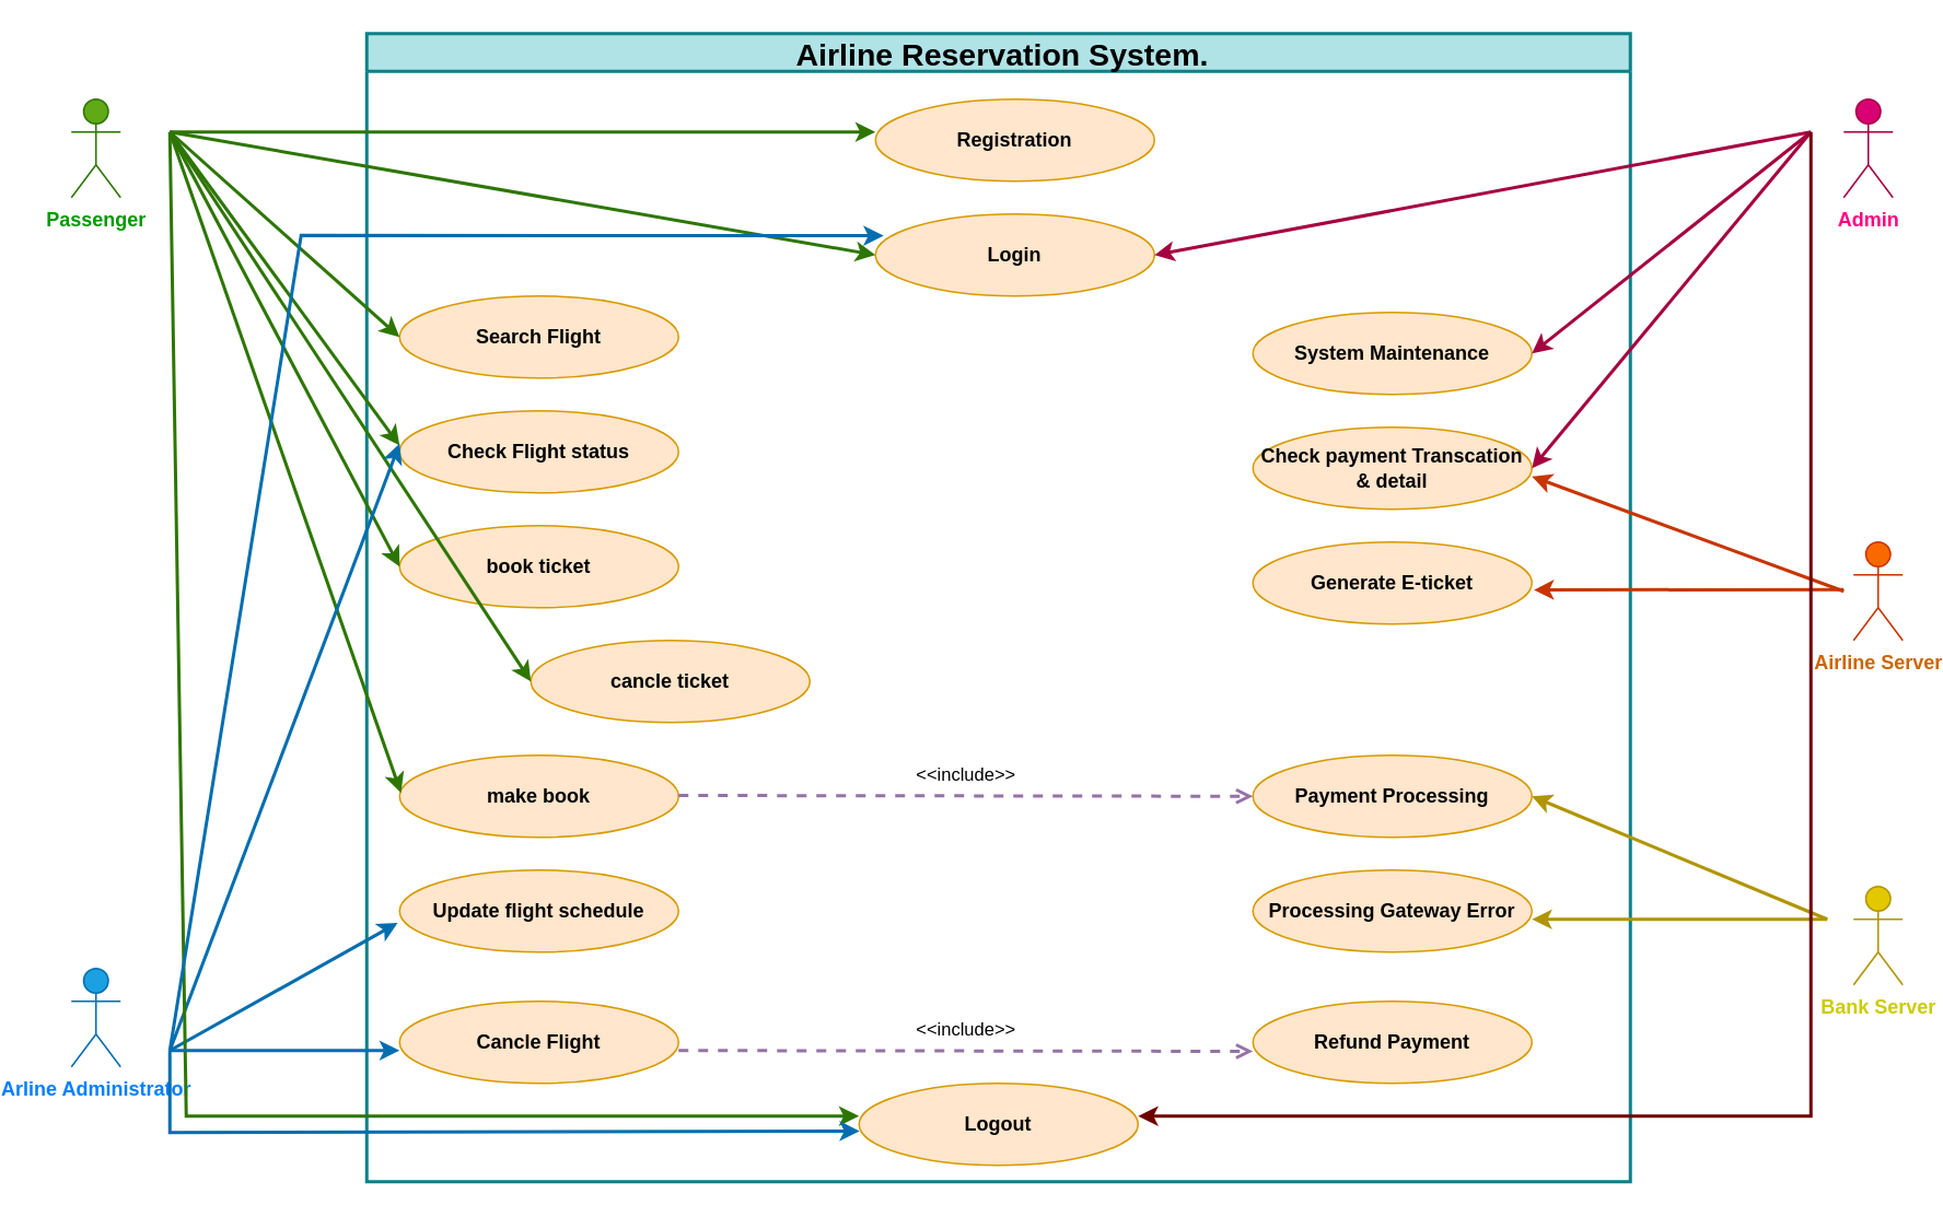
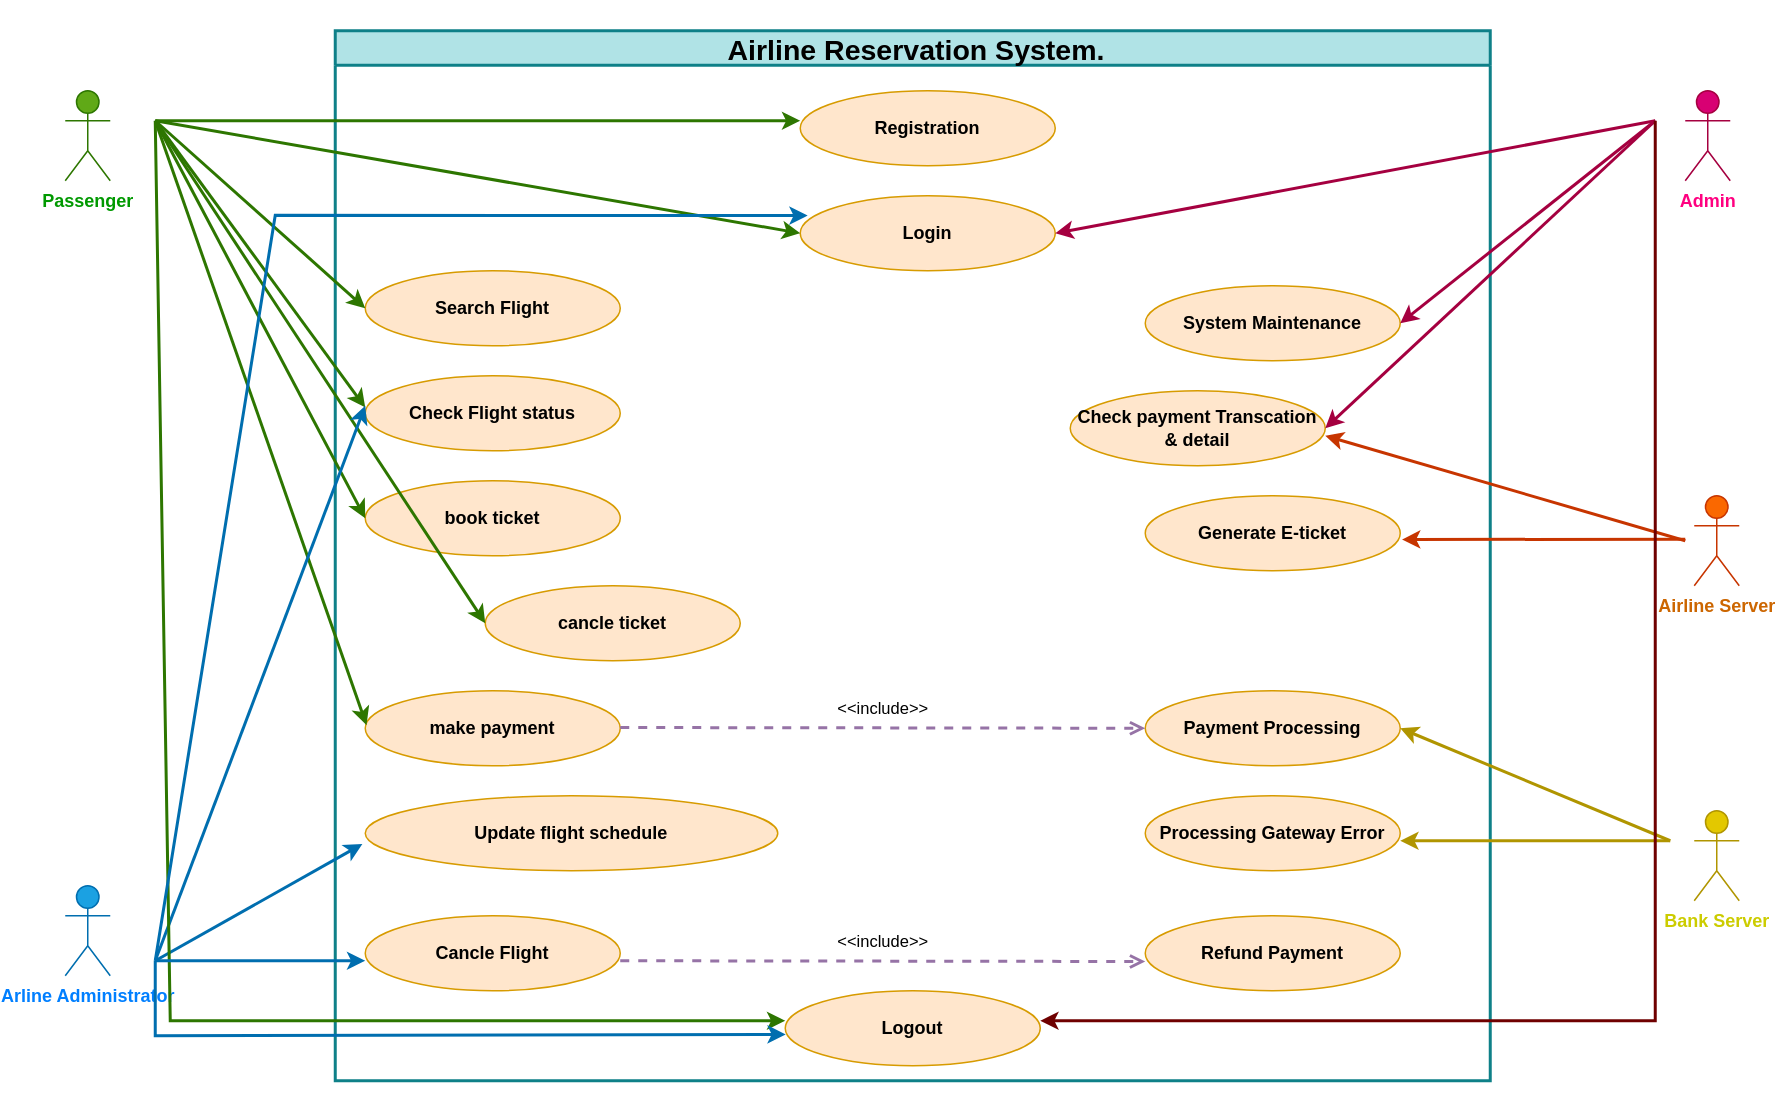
  <mxCell id="0" />
  <mxCell id="1" parent="0" />
  <mxCell id="2" value="&lt;h1 style=&quot;&quot; class=&quot;template-name-title&quot;&gt;&lt;font style=&quot;font-size: 19px;&quot;&gt;&amp;nbsp;Airline Reservation System.&lt;/font&gt;&lt;/h1&gt;" style="swimlane;whiteSpace=wrap;html=1;fontStyle=1;fillColor=#b0e3e6;strokeColor=#0e8088;strokeWidth=2;" parent="1" vertex="1"><mxGeometry x="200" y="20" width="770" height="700" as="geometry" /></mxCell>
  <mxCell id="3" value="Registration" style="ellipse;whiteSpace=wrap;html=1;fontStyle=1;fillColor=#ffe6cc;strokeColor=#d79b00;" parent="2" vertex="1"><mxGeometry x="310" y="40" width="170" height="50" as="geometry" /></mxCell>
  <mxCell id="4" value="Login" style="ellipse;whiteSpace=wrap;html=1;fontStyle=1;fillColor=#ffe6cc;strokeColor=#d79b00;" parent="2" vertex="1"><mxGeometry x="310" y="110" width="170" height="50" as="geometry" /></mxCell>
  <mxCell id="5" value="Logout" style="ellipse;whiteSpace=wrap;html=1;fontStyle=1;fillColor=#ffe6cc;strokeColor=#d79b00;" parent="2" vertex="1"><mxGeometry x="300" y="640" width="170" height="50" as="geometry" /></mxCell>
  <mxCell id="6" value="Search Flight" style="ellipse;whiteSpace=wrap;html=1;fontStyle=1;fillColor=#ffe6cc;strokeColor=#d79b00;" parent="2" vertex="1"><mxGeometry x="20" y="160" width="170" height="50" as="geometry" /></mxCell>
  <mxCell id="7" value="Check Flight status" style="ellipse;whiteSpace=wrap;html=1;fontStyle=1;fillColor=#ffe6cc;strokeColor=#d79b00;" parent="2" vertex="1"><mxGeometry x="20" y="230" width="170" height="50" as="geometry" /></mxCell>
  <mxCell id="8" value="book ticket" style="ellipse;whiteSpace=wrap;html=1;fontStyle=1;fillColor=#ffe6cc;strokeColor=#d79b00;" parent="2" vertex="1"><mxGeometry x="20" y="300" width="170" height="50" as="geometry" /></mxCell>
- <mxCell id="9" value="make book" style="ellipse;whiteSpace=wrap;html=1;fontStyle=1;fillColor=#ffe6cc;strokeColor=#d79b00;" parent="2" vertex="1"><mxGeometry x="20" y="440" width="170" height="50" as="geometry" /></mxCell>
+ <mxCell id="9" value="make payment" style="ellipse;whiteSpace=wrap;html=1;fontStyle=1;fillColor=#ffe6cc;strokeColor=#d79b00;" parent="2" vertex="1"><mxGeometry x="20" y="440" width="170" height="50" as="geometry" /></mxCell>
  <mxCell id="10" value="cancle ticket" style="ellipse;whiteSpace=wrap;html=1;fontStyle=1;fillColor=#ffe6cc;strokeColor=#d79b00;" parent="2" vertex="1"><mxGeometry x="100" y="370" width="170" height="50" as="geometry" /></mxCell>
- <mxCell id="11" value="Update flight schedule" style="ellipse;whiteSpace=wrap;html=1;fontStyle=1;fillColor=#ffe6cc;strokeColor=#d79b00;" parent="2" vertex="1"><mxGeometry x="20" y="510" width="170" height="50" as="geometry" /></mxCell>
+ <mxCell id="11" value="Update flight schedule" style="ellipse;whiteSpace=wrap;html=1;fontStyle=1;fillColor=#ffe6cc;strokeColor=#d79b00;" parent="2" vertex="1"><mxGeometry x="20" y="510" width="275" height="50" as="geometry" /></mxCell>
  <mxCell id="12" value="System Maintenance" style="ellipse;whiteSpace=wrap;html=1;fontStyle=1;fillColor=#ffe6cc;strokeColor=#d79b00;" parent="2" vertex="1"><mxGeometry x="540" y="170" width="170" height="50" as="geometry" /></mxCell>
- <mxCell id="13" value="Check payment Transcation &amp;amp; detail" style="ellipse;whiteSpace=wrap;html=1;fontStyle=1;fillColor=#ffe6cc;strokeColor=#d79b00;" parent="2" vertex="1"><mxGeometry x="540" y="240" width="170" height="50" as="geometry" /></mxCell>
+ <mxCell id="13" value="Check payment Transcation &amp;amp; detail" style="ellipse;whiteSpace=wrap;html=1;fontStyle=1;fillColor=#ffe6cc;strokeColor=#d79b00;" parent="2" vertex="1"><mxGeometry x="490" y="240" width="170" height="50" as="geometry" /></mxCell>
  <mxCell id="14" value="Generate E-ticket" style="ellipse;whiteSpace=wrap;html=1;fontStyle=1;fillColor=#ffe6cc;strokeColor=#d79b00;" parent="2" vertex="1"><mxGeometry x="540" y="310" width="170" height="50" as="geometry" /></mxCell>
  <mxCell id="15" value="Payment Processing" style="ellipse;whiteSpace=wrap;html=1;fontStyle=1;fillColor=#ffe6cc;strokeColor=#d79b00;" parent="2" vertex="1"><mxGeometry x="540" y="440" width="170" height="50" as="geometry" /></mxCell>
  <mxCell id="16" value="&lt;strong&gt;Processing Gateway Error&lt;/strong&gt;" style="ellipse;whiteSpace=wrap;html=1;fontStyle=1;fillColor=#ffe6cc;strokeColor=#d79b00;" parent="2" vertex="1"><mxGeometry x="540" y="510" width="170" height="50" as="geometry" /></mxCell>
  <mxCell id="17" value="&amp;lt;&amp;lt;include&amp;gt;&amp;gt;" style="html=1;verticalAlign=bottom;labelBackgroundColor=none;endArrow=open;endFill=0;dashed=1;rounded=0;entryX=0;entryY=0.5;entryDx=0;entryDy=0;fillColor=#e1d5e7;strokeColor=#9673a6;strokeWidth=2;" parent="2" target="15" edge="1"><mxGeometry y="5" width="160" relative="1" as="geometry"><mxPoint x="190" y="464.5" as="sourcePoint" /><mxPoint x="350" y="464.5" as="targetPoint" /><mxPoint y="1" as="offset" /></mxGeometry></mxCell>
  <mxCell id="18" value="" style="endArrow=classic;html=1;rounded=0;entryX=0.006;entryY=0.623;entryDx=0;entryDy=0;entryPerimeter=0;fillColor=#60a917;strokeColor=#2D7600;strokeWidth=2;" parent="2" edge="1"><mxGeometry width="50" height="50" relative="1" as="geometry"><mxPoint x="-120" y="60" as="sourcePoint" /><mxPoint x="20" y="251.15" as="targetPoint" /></mxGeometry></mxCell>
  <mxCell id="19" value="" style="endArrow=classic;html=1;rounded=0;fillColor=#e3c800;strokeColor=#B09500;strokeWidth=2;" parent="2" edge="1"><mxGeometry width="50" height="50" relative="1" as="geometry"><mxPoint x="890" y="540" as="sourcePoint" /><mxPoint x="710" y="540" as="targetPoint" /></mxGeometry></mxCell>
  <mxCell id="20" value="Cancle Flight" style="ellipse;whiteSpace=wrap;html=1;fontStyle=1;fillColor=#ffe6cc;strokeColor=#d79b00;" parent="2" vertex="1"><mxGeometry x="20" y="590" width="170" height="50" as="geometry" /></mxCell>
  <mxCell id="21" value="Refund Payment" style="ellipse;whiteSpace=wrap;html=1;fontStyle=1;fillColor=#ffe6cc;strokeColor=#d79b00;" parent="2" vertex="1"><mxGeometry x="540" y="590" width="170" height="50" as="geometry" /></mxCell>
  <mxCell id="22" value="&amp;lt;&amp;lt;include&amp;gt;&amp;gt;" style="html=1;verticalAlign=bottom;labelBackgroundColor=none;endArrow=open;endFill=0;dashed=1;rounded=0;entryX=0;entryY=0.5;entryDx=0;entryDy=0;strokeWidth=2;fillColor=#e1d5e7;strokeColor=#9673a6;" parent="2" edge="1"><mxGeometry y="5" width="160" relative="1" as="geometry"><mxPoint x="190" y="620" as="sourcePoint" /><mxPoint x="540" y="620.5" as="targetPoint" /><mxPoint y="1" as="offset" /></mxGeometry></mxCell>
  <mxCell id="23" value="&lt;b style=&quot;&quot;&gt;&lt;font color=&quot;#009900&quot;&gt;Passenger&lt;/font&gt;&lt;/b&gt;" style="shape=umlActor;verticalLabelPosition=bottom;verticalAlign=top;html=1;outlineConnect=0;fillColor=#60a917;fontColor=#ffffff;strokeColor=#2D7600;" parent="1" vertex="1"><mxGeometry x="20" y="60" width="30" height="60" as="geometry" /></mxCell>
  <mxCell id="24" value="&lt;b&gt;&lt;font color=&quot;#007fff&quot;&gt;Arline Administrator&lt;/font&gt;&lt;/b&gt;" style="shape=umlActor;verticalLabelPosition=bottom;verticalAlign=top;html=1;outlineConnect=0;fillColor=#1ba1e2;fontColor=#ffffff;strokeColor=#006EAF;" parent="1" vertex="1"><mxGeometry x="20" y="590" width="30" height="60" as="geometry" /></mxCell>
  <mxCell id="25" value="&lt;font color=&quot;#ff0080&quot;&gt;&lt;b&gt;Admin&lt;/b&gt;&lt;/font&gt;" style="shape=umlActor;verticalLabelPosition=bottom;verticalAlign=top;html=1;outlineConnect=0;fillColor=#d80073;fontColor=#ffffff;strokeColor=#A50040;" parent="1" vertex="1"><mxGeometry x="1100" y="60" width="30" height="60" as="geometry" /></mxCell>
  <mxCell id="26" value="&lt;font color=&quot;#cc6600&quot;&gt;&lt;b&gt;Airline Server&lt;/b&gt;&lt;/font&gt;" style="shape=umlActor;verticalLabelPosition=bottom;verticalAlign=top;html=1;outlineConnect=0;fillColor=#fa6800;fontColor=#000000;strokeColor=#C73500;" parent="1" vertex="1"><mxGeometry x="1106" y="330" width="30" height="60" as="geometry" /></mxCell>
  <mxCell id="27" value="&lt;b&gt;&lt;font color=&quot;#cccc00&quot;&gt;Bank Server&lt;/font&gt;&lt;/b&gt;" style="shape=umlActor;verticalLabelPosition=bottom;verticalAlign=top;html=1;outlineConnect=0;fillColor=#e3c800;fontColor=#000000;strokeColor=#B09500;" parent="1" vertex="1"><mxGeometry x="1106" y="540" width="30" height="60" as="geometry" /></mxCell>
  <mxCell id="28" value="" style="endArrow=classic;html=1;rounded=0;entryX=0;entryY=0.4;entryDx=0;entryDy=0;entryPerimeter=0;fillColor=#60a917;strokeColor=#2D7600;fontStyle=1;strokeWidth=2;" parent="1" target="3" edge="1"><mxGeometry width="50" height="50" relative="1" as="geometry"><mxPoint x="80" y="80" as="sourcePoint" /><mxPoint x="520" y="200" as="targetPoint" /></mxGeometry></mxCell>
  <mxCell id="29" value="" style="endArrow=classic;html=1;rounded=0;entryX=0;entryY=0.5;entryDx=0;entryDy=0;fillColor=#60a917;strokeColor=#2D7600;strokeWidth=2;" parent="1" target="4" edge="1"><mxGeometry width="50" height="50" relative="1" as="geometry"><mxPoint x="80" y="80" as="sourcePoint" /><mxPoint x="520" y="90" as="targetPoint" /></mxGeometry></mxCell>
  <mxCell id="30" value="" style="endArrow=classic;html=1;rounded=0;entryX=0;entryY=0.5;entryDx=0;entryDy=0;fillColor=#60a917;strokeColor=#2D7600;strokeWidth=2;" parent="1" target="6" edge="1"><mxGeometry width="50" height="50" relative="1" as="geometry"><mxPoint x="80" y="80" as="sourcePoint" /><mxPoint x="520" y="165" as="targetPoint" /></mxGeometry></mxCell>
  <mxCell id="31" value="" style="endArrow=classic;html=1;rounded=0;entryX=0;entryY=0.5;entryDx=0;entryDy=0;fillColor=#60a917;strokeColor=#2D7600;strokeWidth=2;" parent="1" target="8" edge="1"><mxGeometry width="50" height="50" relative="1" as="geometry"><mxPoint x="80" y="80" as="sourcePoint" /><mxPoint x="540" y="185" as="targetPoint" /></mxGeometry></mxCell>
  <mxCell id="32" value="" style="endArrow=classic;html=1;rounded=0;entryX=0;entryY=0.5;entryDx=0;entryDy=0;fillColor=#60a917;strokeColor=#2D7600;strokeWidth=2;" parent="1" target="10" edge="1"><mxGeometry width="50" height="50" relative="1" as="geometry"><mxPoint x="80" y="80" as="sourcePoint" /><mxPoint x="230" y="355" as="targetPoint" /></mxGeometry></mxCell>
  <mxCell id="33" value="" style="endArrow=classic;html=1;rounded=0;entryX=0.005;entryY=0.459;entryDx=0;entryDy=0;entryPerimeter=0;fillColor=#60a917;strokeColor=#2D7600;strokeWidth=2;" parent="1" target="9" edge="1"><mxGeometry width="50" height="50" relative="1" as="geometry"><mxPoint x="80" y="80" as="sourcePoint" /><mxPoint x="220" y="480" as="targetPoint" /></mxGeometry></mxCell>
  <mxCell id="34" value="" style="endArrow=classic;html=1;rounded=0;entryX=1;entryY=0.5;entryDx=0;entryDy=0;fillColor=#d80073;strokeColor=#A50040;strokeWidth=2;" parent="1" target="4" edge="1"><mxGeometry width="50" height="50" relative="1" as="geometry"><mxPoint x="1080" y="80" as="sourcePoint" /><mxPoint x="685" y="164" as="targetPoint" /></mxGeometry></mxCell>
  <mxCell id="35" value="" style="endArrow=classic;html=1;rounded=0;entryX=1;entryY=0.5;entryDx=0;entryDy=0;fillColor=#d80073;strokeColor=#A50040;strokeWidth=2;" parent="1" target="12" edge="1"><mxGeometry width="50" height="50" relative="1" as="geometry"><mxPoint x="1080" y="80" as="sourcePoint" /><mxPoint x="690" y="165" as="targetPoint" /></mxGeometry></mxCell>
  <mxCell id="36" value="" style="endArrow=classic;html=1;rounded=0;entryX=1;entryY=0.5;entryDx=0;entryDy=0;fillColor=#d80073;strokeColor=#A50040;strokeWidth=2;" parent="1" target="13" edge="1"><mxGeometry width="50" height="50" relative="1" as="geometry"><mxPoint x="1080" y="80" as="sourcePoint" /><mxPoint x="920" y="225" as="targetPoint" /></mxGeometry></mxCell>
  <mxCell id="37" value="" style="endArrow=classic;html=1;rounded=0;entryX=1;entryY=0.6;entryDx=0;entryDy=0;entryPerimeter=0;fillColor=#fa6800;strokeColor=#C73500;strokeWidth=2;" parent="1" target="13" edge="1"><mxGeometry width="50" height="50" relative="1" as="geometry"><mxPoint x="1100" y="360" as="sourcePoint" /><mxPoint x="920" y="295" as="targetPoint" /></mxGeometry></mxCell>
  <mxCell id="38" value="" style="endArrow=classic;html=1;rounded=0;entryX=1.007;entryY=0.583;entryDx=0;entryDy=0;entryPerimeter=0;fillColor=#fa6800;strokeColor=#C73500;strokeWidth=2;" parent="1" target="14" edge="1"><mxGeometry width="50" height="50" relative="1" as="geometry"><mxPoint x="1100" y="359" as="sourcePoint" /><mxPoint x="920" y="360" as="targetPoint" /></mxGeometry></mxCell>
  <mxCell id="39" value="" style="endArrow=classic;html=1;rounded=0;entryX=1;entryY=0.5;entryDx=0;entryDy=0;fillColor=#e3c800;strokeColor=#B09500;strokeWidth=2;" parent="1" target="15" edge="1"><mxGeometry width="50" height="50" relative="1" as="geometry"><mxPoint x="1090" y="560" as="sourcePoint" /><mxPoint x="921" y="369" as="targetPoint" /></mxGeometry></mxCell>
  <mxCell id="40" value="" style="endArrow=classic;html=1;rounded=0;entryX=-0.007;entryY=0.644;entryDx=0;entryDy=0;entryPerimeter=0;fillColor=#1ba1e2;strokeColor=#006EAF;strokeWidth=2;" parent="1" target="11" edge="1"><mxGeometry width="50" height="50" relative="1" as="geometry"><mxPoint x="80" y="640" as="sourcePoint" /><mxPoint x="50" y="570" as="targetPoint" /></mxGeometry></mxCell>
  <mxCell id="41" value="" style="endArrow=classic;html=1;rounded=0;strokeWidth=2;fillColor=#1ba1e2;strokeColor=#006EAF;" parent="1" edge="1"><mxGeometry width="50" height="50" relative="1" as="geometry"><mxPoint x="80" y="640" as="sourcePoint" /><mxPoint x="220" y="270" as="targetPoint" /></mxGeometry></mxCell>
  <mxCell id="42" value="" style="endArrow=classic;html=1;rounded=0;entryX=1;entryY=0.4;entryDx=0;entryDy=0;entryPerimeter=0;fillColor=#a20025;strokeColor=#6F0000;strokeWidth=2;" parent="1" target="5" edge="1"><mxGeometry width="50" height="50" relative="1" as="geometry"><mxPoint x="1080" y="80" as="sourcePoint" /><mxPoint x="670" y="690" as="targetPoint" /><Array as="points"><mxPoint x="1080" y="680" /></Array></mxGeometry></mxCell>
  <mxCell id="43" value="" style="endArrow=classic;html=1;rounded=0;entryX=0;entryY=0.4;entryDx=0;entryDy=0;entryPerimeter=0;fillColor=#60a917;strokeColor=#2D7600;strokeWidth=2;" parent="1" target="5" edge="1"><mxGeometry width="50" height="50" relative="1" as="geometry"><mxPoint x="80" y="80" as="sourcePoint" /><mxPoint x="450" y="685" as="targetPoint" /><Array as="points"><mxPoint x="90" y="680" /></Array></mxGeometry></mxCell>
  <mxCell id="44" value="" style="endArrow=classic;html=1;rounded=0;entryX=0.029;entryY=0.264;entryDx=0;entryDy=0;entryPerimeter=0;fillColor=#1ba1e2;strokeColor=#006EAF;strokeWidth=2;" parent="1" target="4" edge="1"><mxGeometry width="50" height="50" relative="1" as="geometry"><mxPoint x="80" y="640" as="sourcePoint" /><mxPoint x="430" y="380" as="targetPoint" /><Array as="points"><mxPoint x="160" y="143" /></Array></mxGeometry></mxCell>
  <mxCell id="45" value="" style="endArrow=classic;html=1;rounded=0;fillColor=#1ba1e2;strokeColor=#006EAF;strokeWidth=2;" parent="1" edge="1"><mxGeometry width="50" height="50" relative="1" as="geometry"><mxPoint x="80" y="640" as="sourcePoint" /><mxPoint x="220" y="640" as="targetPoint" /></mxGeometry></mxCell>
  <mxCell id="46" value="" style="endArrow=classic;html=1;rounded=0;entryX=0.002;entryY=0.582;entryDx=0;entryDy=0;entryPerimeter=0;fillColor=#1ba1e2;strokeColor=#006EAF;strokeWidth=2;" parent="1" target="5" edge="1"><mxGeometry width="50" height="50" relative="1" as="geometry"><mxPoint x="80" y="640" as="sourcePoint" /><mxPoint x="270" y="730" as="targetPoint" /><Array as="points"><mxPoint x="80" y="690" /></Array></mxGeometry></mxCell>
